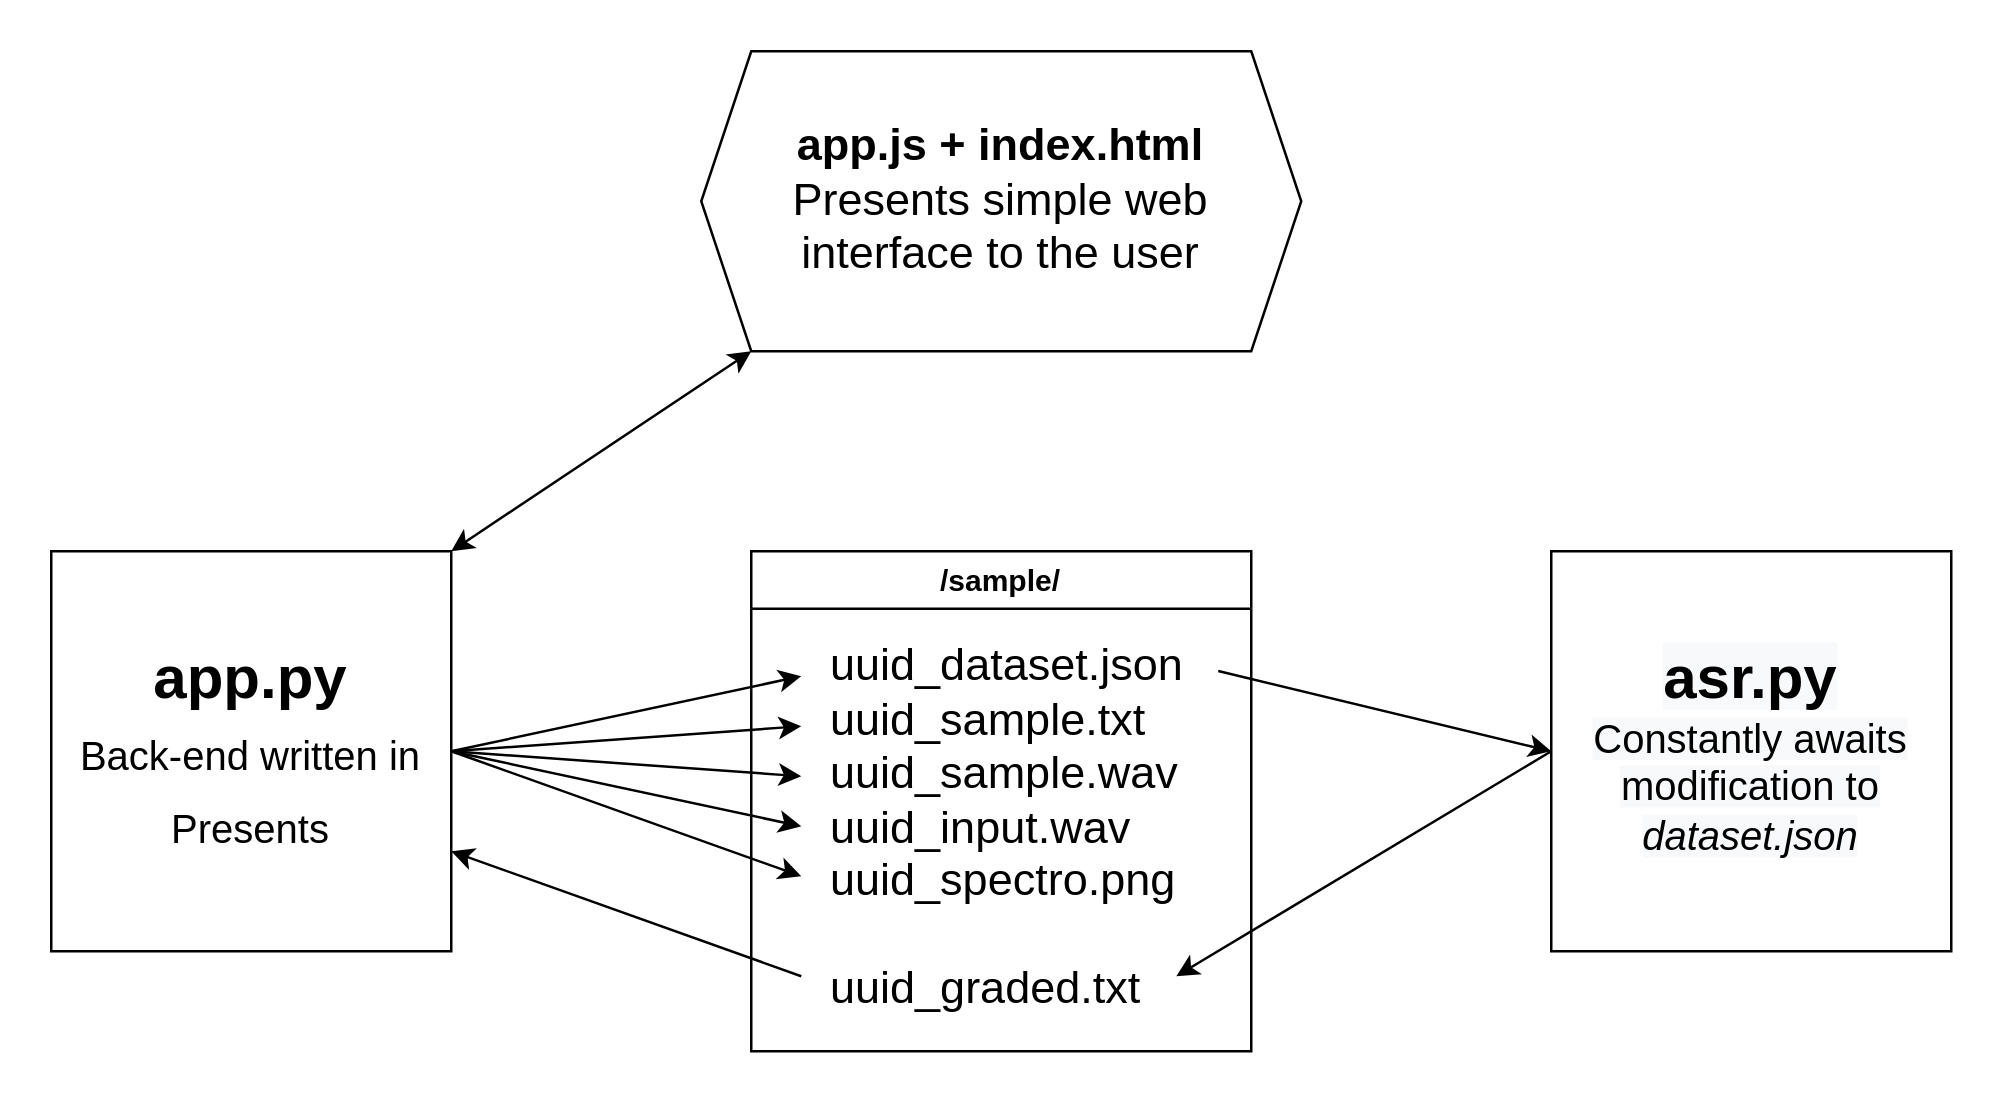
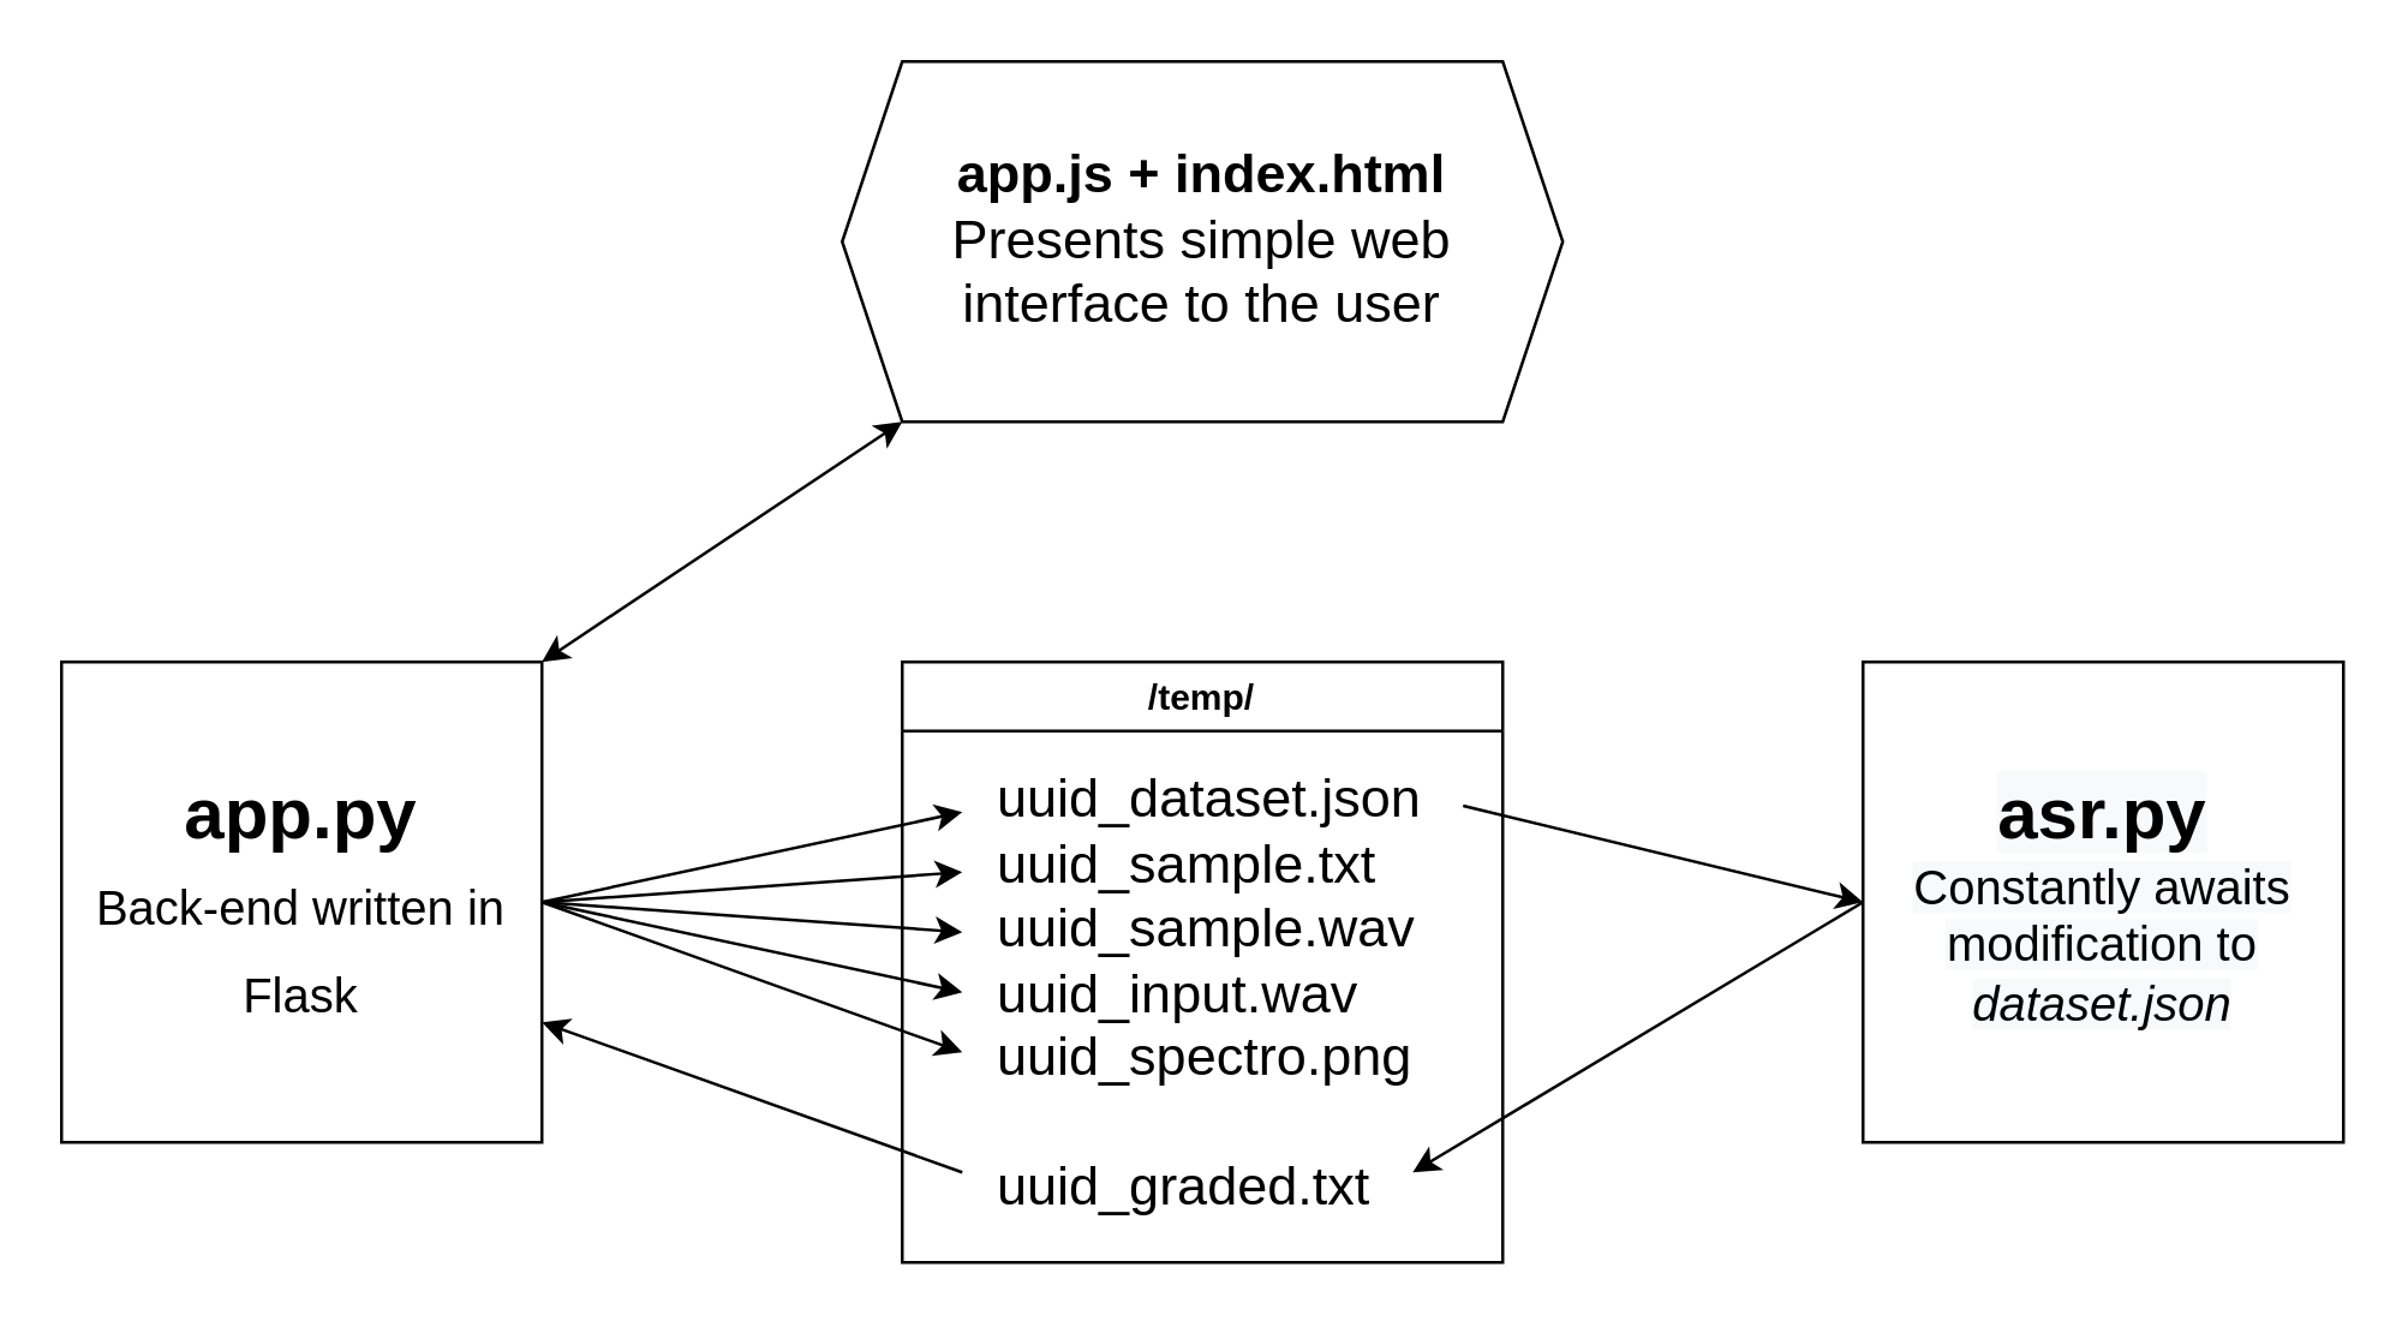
  <mxCell id="0" />
  <mxCell id="1" parent="0" />
- <mxCell id="2" value="&lt;b&gt;app.py&lt;/b&gt;&lt;br&gt;&lt;font size=&quot;3&quot;&gt;Back-end written in Presents&lt;/font&gt;" style="whiteSpace=wrap;html=1;aspect=fixed;fontSize=24;" parent="1" vertex="1"><mxGeometry x="20" y="220" width="160" height="160" as="geometry" /></mxCell>
+ <mxCell id="2" value="&lt;b&gt;app.py&lt;/b&gt;&lt;br&gt;&lt;font size=&quot;3&quot;&gt;Back-end written in Flask&lt;/font&gt;" style="whiteSpace=wrap;html=1;aspect=fixed;fontSize=24;" parent="1" vertex="1"><mxGeometry x="20" y="220" width="160" height="160" as="geometry" /></mxCell>
  <mxCell id="3" value="&#10;&#10;&lt;b style=&quot;color: rgb(0, 0, 0); font-family: helvetica; font-style: normal; letter-spacing: normal; text-align: center; text-indent: 0px; text-transform: none; word-spacing: 0px; background-color: rgb(248, 249, 250); font-size: 24px;&quot;&gt;asr.py&lt;/b&gt;&lt;br style=&quot;color: rgb(0, 0, 0); font-family: helvetica; font-size: 12px; font-style: normal; font-weight: 400; letter-spacing: normal; text-align: center; text-indent: 0px; text-transform: none; word-spacing: 0px; background-color: rgb(248, 249, 250);&quot;&gt;&lt;font size=&quot;3&quot; style=&quot;color: rgb(0, 0, 0); font-family: helvetica; font-style: normal; font-weight: 400; letter-spacing: normal; text-align: center; text-indent: 0px; text-transform: none; word-spacing: 0px; background-color: rgb(248, 249, 250);&quot;&gt;Constantly awaits modification to&lt;br&gt;&lt;i&gt;dataset.json&lt;/i&gt;&lt;/font&gt;&#10;&#10;" style="whiteSpace=wrap;html=1;aspect=fixed;" vertex="1" parent="1"><mxGeometry x="620" y="220" width="160" height="160" as="geometry" /></mxCell>
- <mxCell id="4" value="/sample/" style="swimlane;fontStyle=1" vertex="1" parent="1"><mxGeometry x="300" y="220" width="200" height="200" as="geometry" /></mxCell>
+ <mxCell id="4" value="/temp/" style="swimlane;fontStyle=1" vertex="1" parent="1"><mxGeometry x="300" y="220" width="200" height="200" as="geometry" /></mxCell>
  <mxCell id="5" value="&lt;font style=&quot;font-size: 18px&quot;&gt;uuid_dataset.json&lt;br&gt;uuid_sample.txt&lt;br&gt;uuid_sample.wav&lt;br&gt;uuid_input.wav&lt;br&gt;uuid_spectro.png&lt;br&gt;&lt;br&gt;uuid_graded.txt&lt;/font&gt;" style="text;html=1;align=left;verticalAlign=middle;resizable=0;points=[];autosize=1;strokeColor=none;fillColor=none;" vertex="1" parent="4"><mxGeometry x="30" y="51" width="160" height="120" as="geometry" /></mxCell>
  <mxCell id="6" value="" style="endArrow=classic;html=1;rounded=0;fontSize=18;exitX=0.98;exitY=-0.026;exitDx=0;exitDy=0;exitPerimeter=0;entryX=0;entryY=0.5;entryDx=0;entryDy=0;" edge="1" parent="1" source="5" target="3"><mxGeometry width="50" height="50" relative="1" as="geometry"><mxPoint x="370" y="370" as="sourcePoint" /><mxPoint x="420" y="320" as="targetPoint" /></mxGeometry></mxCell>
  <mxCell id="7" value="" style="endArrow=classic;html=1;rounded=0;fontSize=18;exitX=0;exitY=0.5;exitDx=0;exitDy=0;" edge="1" parent="1" source="3"><mxGeometry width="50" height="50" relative="1" as="geometry"><mxPoint x="370" y="370" as="sourcePoint" /><mxPoint x="470" y="390" as="targetPoint" /></mxGeometry></mxCell>
  <mxCell id="8" value="" style="endArrow=classic;html=1;rounded=0;fontSize=18;exitX=1;exitY=0.5;exitDx=0;exitDy=0;" edge="1" parent="1" source="2"><mxGeometry width="50" height="50" relative="1" as="geometry"><mxPoint x="370" y="350" as="sourcePoint" /><mxPoint x="320" y="270" as="targetPoint" /></mxGeometry></mxCell>
  <mxCell id="9" value="" style="endArrow=classic;html=1;rounded=0;fontSize=18;" edge="1" parent="1"><mxGeometry width="50" height="50" relative="1" as="geometry"><mxPoint x="180" y="300" as="sourcePoint" /><mxPoint x="320" y="290" as="targetPoint" /></mxGeometry></mxCell>
  <mxCell id="10" value="" style="endArrow=classic;html=1;rounded=0;fontSize=18;" edge="1" parent="1"><mxGeometry width="50" height="50" relative="1" as="geometry"><mxPoint x="180" y="300" as="sourcePoint" /><mxPoint x="320" y="310" as="targetPoint" /></mxGeometry></mxCell>
  <mxCell id="11" value="" style="endArrow=classic;html=1;rounded=0;fontSize=18;exitX=1;exitY=0.5;exitDx=0;exitDy=0;" edge="1" parent="1" source="2"><mxGeometry width="50" height="50" relative="1" as="geometry"><mxPoint x="370" y="350" as="sourcePoint" /><mxPoint x="320" y="330" as="targetPoint" /></mxGeometry></mxCell>
  <mxCell id="12" value="" style="endArrow=classic;html=1;rounded=0;fontSize=18;exitX=1;exitY=0.5;exitDx=0;exitDy=0;" edge="1" parent="1" source="2"><mxGeometry width="50" height="50" relative="1" as="geometry"><mxPoint x="370" y="350" as="sourcePoint" /><mxPoint x="320" y="350" as="targetPoint" /></mxGeometry></mxCell>
  <mxCell id="13" value="&lt;b&gt;app.js + index.html&lt;/b&gt;&lt;br&gt;Presents simple web interface to the user" style="shape=hexagon;perimeter=hexagonPerimeter2;whiteSpace=wrap;html=1;fixedSize=1;fontSize=18;" vertex="1" parent="1"><mxGeometry x="280" width="240" height="120" as="geometry" y="20" /></mxCell>
  <mxCell id="14" value="" style="endArrow=classic;startArrow=classic;html=1;rounded=0;fontSize=18;entryX=1;entryY=0;entryDx=0;entryDy=0;" edge="1" parent="1" target="2"><mxGeometry width="50" height="50" relative="1" as="geometry"><mxPoint x="300" y="140" as="sourcePoint" /><mxPoint x="280" y="200" as="targetPoint" /></mxGeometry></mxCell>
  <mxCell id="15" value="" style="endArrow=classic;html=1;rounded=0;fontSize=18;entryX=1;entryY=0.75;entryDx=0;entryDy=0;" edge="1" parent="1" target="2"><mxGeometry width="50" height="50" relative="1" as="geometry"><mxPoint x="320" y="390" as="sourcePoint" /><mxPoint x="420" y="240" as="targetPoint" /></mxGeometry></mxCell>
